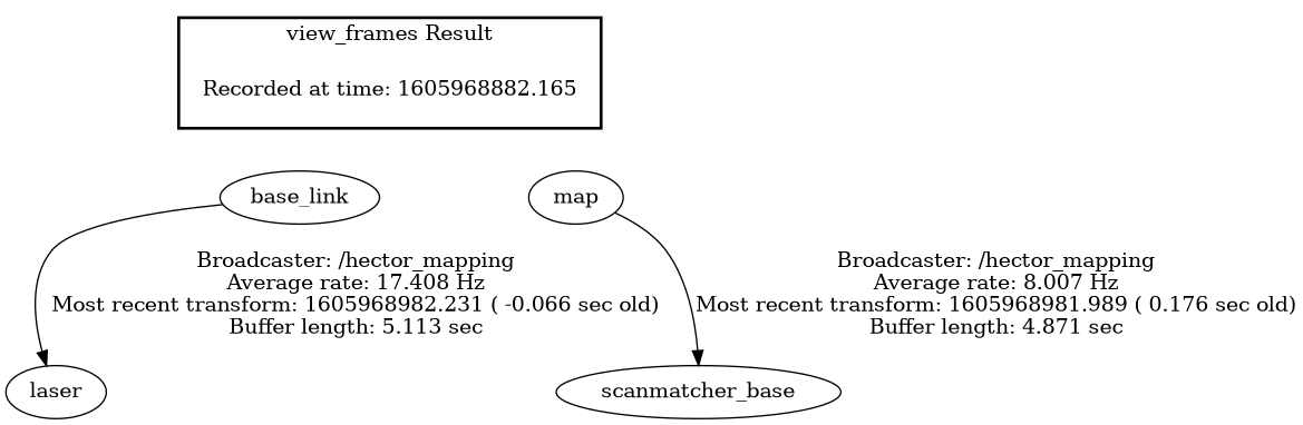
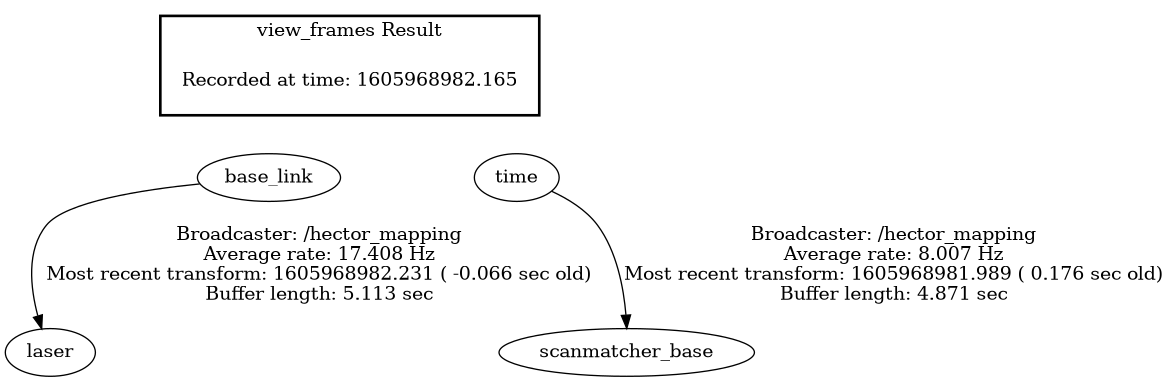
  digraph {
-   "Recorded at time: 1605968982.165" [shape=plaintext label="Recorded at time: 1605968882.165"]
+   "Recorded at time: 1605968982.165" [shape=plaintext]
    base_link
-   map
+   map [label=time]
    laser
    n5 [label=scanmatcher_base]
    subgraph cluster_1 {
      color=black
      label="view_frames Result"
      style=bold
      "Recorded at time: 1605968982.165"
    }
    "Recorded at time: 1605968982.165" -> base_link [style=invis]
    "Recorded at time: 1605968982.165" -> map [style=invis]
    base_link -> laser [label="Broadcaster: /hector_mapping\nAverage rate: 17.408 Hz\nMost recent transform: 1605968982.231 ( -0.066 sec old)\nBuffer length: 5.113 sec\n"]
    map -> n5 [label="Broadcaster: /hector_mapping\nAverage rate: 8.007 Hz\nMost recent transform: 1605968981.989 ( 0.176 sec old)\nBuffer length: 4.871 sec\n"]
  }
